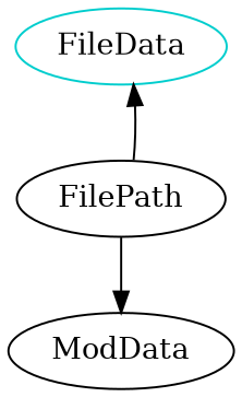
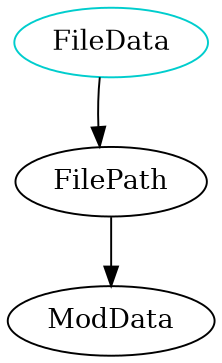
  digraph {
    n1 [color=cyan3 label=FileData shape=oval]
    FilePath
    ModData
-   FilePath -> n1
+   n1 -> FilePath
    FilePath -> ModData
  }
